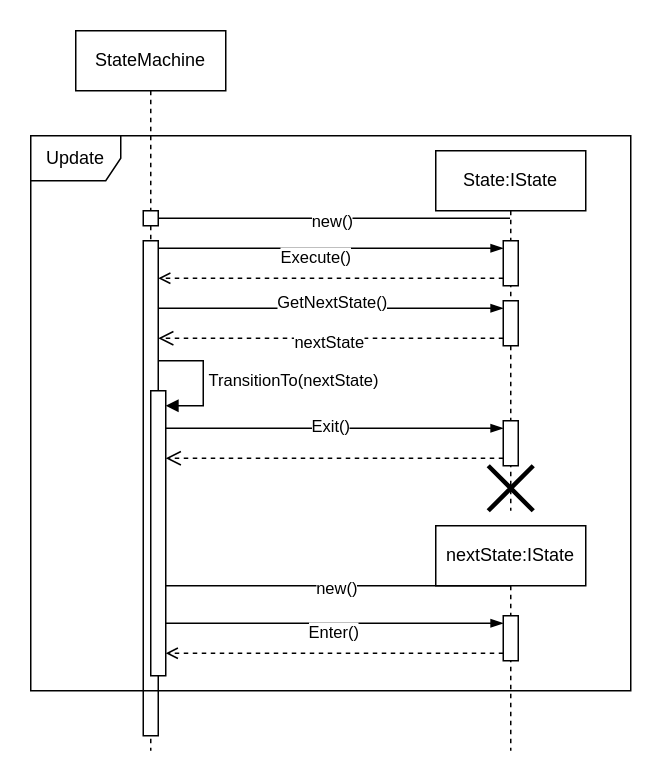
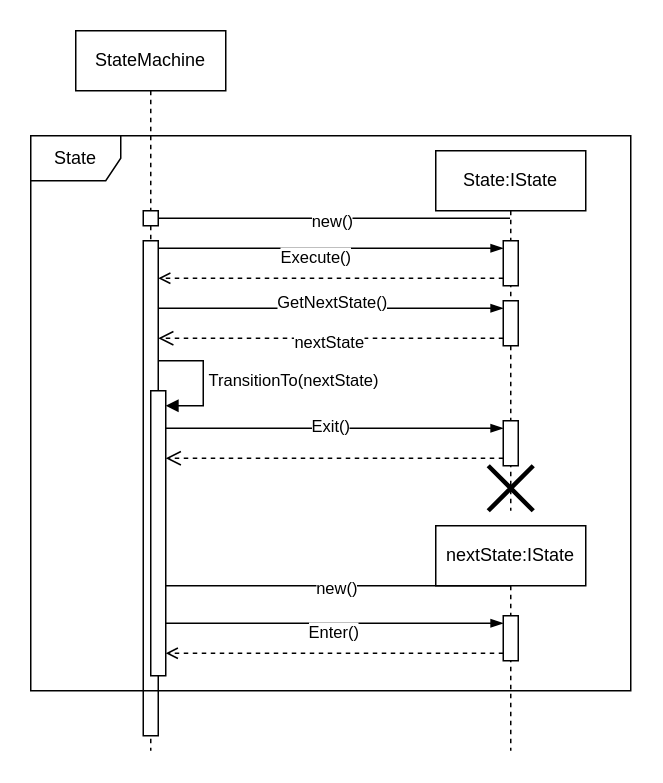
  <mxCell id="0" />
  <mxCell id="1" parent="0" />
  <mxCell id="2" value="StateMachine" style="shape=umlLifeline;perimeter=lifelinePerimeter;whiteSpace=wrap;html=1;container=1;dropTarget=0;collapsible=0;recursiveResize=0;outlineConnect=0;portConstraint=eastwest;newEdgeStyle={&quot;edgeStyle&quot;:&quot;elbowEdgeStyle&quot;,&quot;elbow&quot;:&quot;vertical&quot;,&quot;curved&quot;:0,&quot;rounded&quot;:0};" vertex="1" parent="1"><mxGeometry x="50" y="20" width="100" height="480" as="geometry" /></mxCell>
  <mxCell id="3" value="" style="html=1;points=[[0,0,0,0,5],[0,1,0,0,-5],[1,0,0,0,5],[1,1,0,0,-5]];perimeter=orthogonalPerimeter;outlineConnect=0;targetShapes=umlLifeline;portConstraint=eastwest;newEdgeStyle={&quot;curved&quot;:0,&quot;rounded&quot;:0};" vertex="1" parent="2"><mxGeometry x="45" y="120" width="10" height="10" as="geometry" /></mxCell>
  <mxCell id="4" value="" style="html=1;points=[[0,0,0,0,5],[0,1,0,0,-5],[1,0,0,0,5],[1,1,0,0,-5]];perimeter=orthogonalPerimeter;outlineConnect=0;targetShapes=umlLifeline;portConstraint=eastwest;newEdgeStyle={&quot;curved&quot;:0,&quot;rounded&quot;:0};" vertex="1" parent="2"><mxGeometry x="45" y="140" width="10" height="330" as="geometry" /></mxCell>
  <mxCell id="5" value="" style="html=1;points=[[0,0,0,0,5],[0,1,0,0,-5],[1,0,0,0,5],[1,1,0,0,-5]];perimeter=orthogonalPerimeter;outlineConnect=0;targetShapes=umlLifeline;portConstraint=eastwest;newEdgeStyle={&quot;curved&quot;:0,&quot;rounded&quot;:0};" vertex="1" parent="2"><mxGeometry x="50" y="240" width="10" height="190" as="geometry" /></mxCell>
  <mxCell id="6" value="TransitionTo(nextState)" style="html=1;align=left;spacingLeft=2;endArrow=block;rounded=0;edgeStyle=orthogonalEdgeStyle;curved=0;rounded=0;" edge="1" target="5" parent="2"><mxGeometry relative="1" as="geometry"><mxPoint x="55" y="220" as="sourcePoint" /><Array as="points"><mxPoint x="85" y="250" /></Array></mxGeometry></mxCell>
  <mxCell id="7" value="State:IState" style="shape=umlLifeline;perimeter=lifelinePerimeter;whiteSpace=wrap;html=1;container=1;dropTarget=0;collapsible=0;recursiveResize=0;outlineConnect=0;portConstraint=eastwest;newEdgeStyle={&quot;edgeStyle&quot;:&quot;elbowEdgeStyle&quot;,&quot;elbow&quot;:&quot;vertical&quot;,&quot;curved&quot;:0,&quot;rounded&quot;:0};" vertex="1" parent="1"><mxGeometry x="290" y="100" width="100" height="240" as="geometry" /></mxCell>
  <mxCell id="8" value="" style="html=1;points=[[0,0,0,0,5],[0,1,0,0,-5],[1,0,0,0,5],[1,1,0,0,-5]];perimeter=orthogonalPerimeter;outlineConnect=0;targetShapes=umlLifeline;portConstraint=eastwest;newEdgeStyle={&quot;curved&quot;:0,&quot;rounded&quot;:0};" vertex="1" parent="7"><mxGeometry x="45" y="60" width="10" height="30" as="geometry" /></mxCell>
  <mxCell id="9" value="" style="html=1;points=[[0,0,0,0,5],[0,1,0,0,-5],[1,0,0,0,5],[1,1,0,0,-5]];perimeter=orthogonalPerimeter;outlineConnect=0;targetShapes=umlLifeline;portConstraint=eastwest;newEdgeStyle={&quot;curved&quot;:0,&quot;rounded&quot;:0};" vertex="1" parent="7"><mxGeometry x="45" y="100" width="10" height="30" as="geometry" /></mxCell>
  <mxCell id="10" value="" style="html=1;points=[[0,0,0,0,5],[0,1,0,0,-5],[1,0,0,0,5],[1,1,0,0,-5]];perimeter=orthogonalPerimeter;outlineConnect=0;targetShapes=umlLifeline;portConstraint=eastwest;newEdgeStyle={&quot;curved&quot;:0,&quot;rounded&quot;:0};" vertex="1" parent="7"><mxGeometry x="45" y="180" width="10" height="30" as="geometry" /></mxCell>
  <mxCell id="11" value="" style="shape=umlDestroy;whiteSpace=wrap;html=1;strokeWidth=3;targetShapes=umlLifeline;" vertex="1" parent="7"><mxGeometry x="35" y="210" width="30" height="30" as="geometry" /></mxCell>
  <mxCell id="12" value="" style="fontSize=12;html=1;endArrow=none;endFill=0;rounded=0;exitX=1;exitY=0;exitDx=0;exitDy=5;exitPerimeter=0;elbow=vertical;" edge="1" parent="1" source="3" target="7"><mxGeometry width="160" relative="1" as="geometry"><mxPoint x="130" y="140" as="sourcePoint" /><mxPoint x="290" y="145" as="targetPoint" /></mxGeometry></mxCell>
  <mxCell id="13" value="new()" style="edgeLabel;html=1;align=center;verticalAlign=middle;resizable=0;points=[];" vertex="1" connectable="0" parent="12"><mxGeometry x="-0.208" y="-1" relative="1" as="geometry"><mxPoint x="22" as="offset" /></mxGeometry></mxCell>
  <mxCell id="14" value="" style="fontSize=12;html=1;endArrow=blockThin;endFill=1;rounded=0;entryX=0;entryY=0;entryDx=0;entryDy=5;entryPerimeter=0;" edge="1" parent="1" source="4" target="8"><mxGeometry width="160" relative="1" as="geometry"><mxPoint x="107" y="185" as="sourcePoint" /><mxPoint x="260" y="180" as="targetPoint" /></mxGeometry></mxCell>
  <mxCell id="15" value="Execute()" style="edgeLabel;html=1;align=center;verticalAlign=middle;resizable=0;points=[];" vertex="1" connectable="0" parent="14"><mxGeometry x="0.312" y="-1" relative="1" as="geometry"><mxPoint x="-47" y="4" as="offset" /></mxGeometry></mxCell>
  <mxCell id="16" value="" style="edgeStyle=elbowEdgeStyle;fontSize=12;html=1;endArrow=open;endFill=0;rounded=0;exitX=0;exitY=1;exitDx=0;exitDy=-5;exitPerimeter=0;elbow=vertical;dashed=1;" edge="1" parent="1" source="8" target="4"><mxGeometry width="160" relative="1" as="geometry"><mxPoint x="117" y="195" as="sourcePoint" /><mxPoint x="107" y="205" as="targetPoint" /></mxGeometry></mxCell>
  <mxCell id="17" value="" style="fontSize=12;html=1;endArrow=blockThin;endFill=1;rounded=0;entryX=0;entryY=0;entryDx=0;entryDy=5;entryPerimeter=0;" edge="1" parent="1" source="4" target="9"><mxGeometry width="160" relative="1" as="geometry"><mxPoint x="106" y="226" as="sourcePoint" /><mxPoint x="345" y="195" as="targetPoint" /></mxGeometry></mxCell>
  <mxCell id="18" value="GetNextState()" style="edgeLabel;html=1;align=center;verticalAlign=middle;resizable=0;points=[];" vertex="1" connectable="0" parent="17"><mxGeometry x="0.312" y="-1" relative="1" as="geometry"><mxPoint x="-36" y="-6" as="offset" /></mxGeometry></mxCell>
  <mxCell id="19" value="" style="html=1;verticalAlign=bottom;endArrow=open;dashed=1;endSize=8;curved=0;rounded=0;exitX=0;exitY=1;exitDx=0;exitDy=-5;exitPerimeter=0;" edge="1" parent="1" source="9" target="4"><mxGeometry relative="1" as="geometry"><mxPoint x="230" y="290" as="sourcePoint" /><mxPoint x="108" y="244" as="targetPoint" /></mxGeometry></mxCell>
  <mxCell id="20" value="nextState" style="edgeLabel;html=1;align=center;verticalAlign=middle;resizable=0;points=[];" vertex="1" connectable="0" parent="19"><mxGeometry x="-0.143" y="2" relative="1" as="geometry"><mxPoint x="-18" as="offset" /></mxGeometry></mxCell>
  <mxCell id="21" value="" style="fontSize=12;html=1;endArrow=blockThin;endFill=1;rounded=0;entryX=0;entryY=0;entryDx=0;entryDy=5;entryPerimeter=0;" edge="1" parent="1" source="5" target="10"><mxGeometry width="160" relative="1" as="geometry"><mxPoint x="110" y="304" as="sourcePoint" /><mxPoint x="310" y="320" as="targetPoint" /></mxGeometry></mxCell>
  <mxCell id="22" value="Exit()" style="edgeLabel;html=1;align=center;verticalAlign=middle;resizable=0;points=[];" vertex="1" connectable="0" parent="21"><mxGeometry x="0.746" y="2" relative="1" as="geometry"><mxPoint x="-87" as="offset" /></mxGeometry></mxCell>
  <mxCell id="23" value="" style="html=1;verticalAlign=bottom;endArrow=open;dashed=1;endSize=8;curved=0;rounded=0;exitX=0;exitY=1;exitDx=0;exitDy=-5;exitPerimeter=0;" edge="1" parent="1" source="10" target="5"><mxGeometry relative="1" as="geometry"><mxPoint x="260" y="330" as="sourcePoint" /><mxPoint x="110" y="321" as="targetPoint" /></mxGeometry></mxCell>
  <mxCell id="24" value="nextState:IState" style="shape=umlLifeline;perimeter=lifelinePerimeter;whiteSpace=wrap;html=1;container=1;dropTarget=0;collapsible=0;recursiveResize=0;outlineConnect=0;portConstraint=eastwest;newEdgeStyle={&quot;edgeStyle&quot;:&quot;elbowEdgeStyle&quot;,&quot;elbow&quot;:&quot;vertical&quot;,&quot;curved&quot;:0,&quot;rounded&quot;:0};" vertex="1" parent="1"><mxGeometry x="290" y="350" width="100" height="150" as="geometry" /></mxCell>
  <mxCell id="25" value="" style="html=1;points=[[0,0,0,0,5],[0,1,0,0,-5],[1,0,0,0,5],[1,1,0,0,-5]];perimeter=orthogonalPerimeter;outlineConnect=0;targetShapes=umlLifeline;portConstraint=eastwest;newEdgeStyle={&quot;curved&quot;:0,&quot;rounded&quot;:0};" vertex="1" parent="24"><mxGeometry x="45" y="60" width="10" height="30" as="geometry" /></mxCell>
  <mxCell id="26" value="" style="fontSize=12;html=1;endArrow=none;endFill=0;rounded=0;elbow=vertical;" edge="1" parent="1" source="5" target="24"><mxGeometry width="160" relative="1" as="geometry"><mxPoint x="115" y="155" as="sourcePoint" /><mxPoint x="300" y="155" as="targetPoint" /></mxGeometry></mxCell>
  <mxCell id="27" value="new()" style="edgeLabel;html=1;align=center;verticalAlign=middle;resizable=0;points=[];" vertex="1" connectable="0" parent="26"><mxGeometry x="-0.208" y="-1" relative="1" as="geometry"><mxPoint x="22" as="offset" /></mxGeometry></mxCell>
  <mxCell id="28" value="" style="fontSize=12;html=1;endArrow=blockThin;endFill=1;rounded=0;entryX=0;entryY=0;entryDx=0;entryDy=5;entryPerimeter=0;" edge="1" parent="1" source="5" target="25"><mxGeometry width="160" relative="1" as="geometry"><mxPoint x="50" y="480" as="sourcePoint" /><mxPoint x="280" y="480" as="targetPoint" /></mxGeometry></mxCell>
  <mxCell id="29" value="Enter()" style="edgeLabel;html=1;align=center;verticalAlign=middle;resizable=0;points=[];" vertex="1" connectable="0" parent="28"><mxGeometry x="0.312" y="-1" relative="1" as="geometry"><mxPoint x="-37" y="4" as="offset" /></mxGeometry></mxCell>
  <mxCell id="30" value="" style="fontSize=12;html=1;endArrow=open;endFill=0;rounded=0;exitX=0;exitY=1;exitDx=0;exitDy=-5;exitPerimeter=0;elbow=vertical;dashed=1;" edge="1" parent="1" source="25" target="5"><mxGeometry width="160" relative="1" as="geometry"><mxPoint x="345" y="195" as="sourcePoint" /><mxPoint x="115" y="195" as="targetPoint" /></mxGeometry></mxCell>
- <mxCell id="31" value="Update" style="shape=umlFrame;whiteSpace=wrap;html=1;pointerEvents=0;" vertex="1" parent="1"><mxGeometry x="20" y="90" width="400" height="370" as="geometry" /></mxCell>
+ <mxCell id="31" value="State" style="shape=umlFrame;whiteSpace=wrap;html=1;pointerEvents=0;" vertex="1" parent="1"><mxGeometry x="20" y="90" width="400" height="370" as="geometry" /></mxCell>
